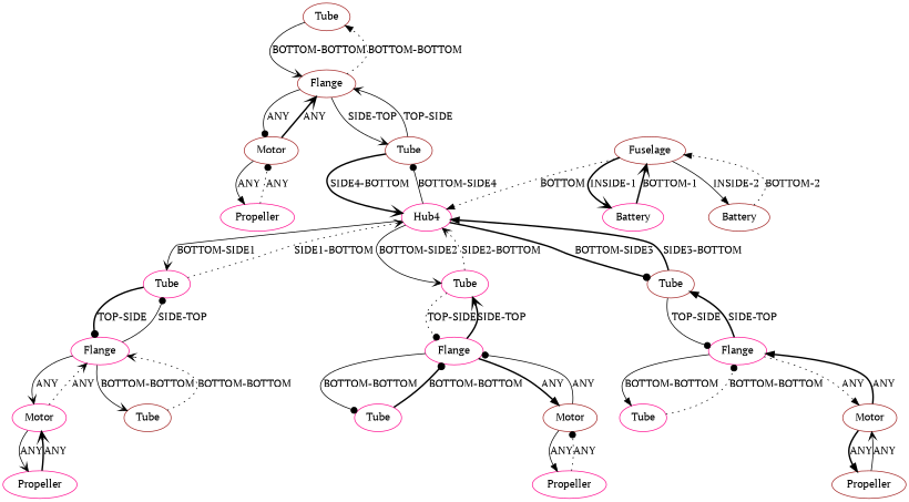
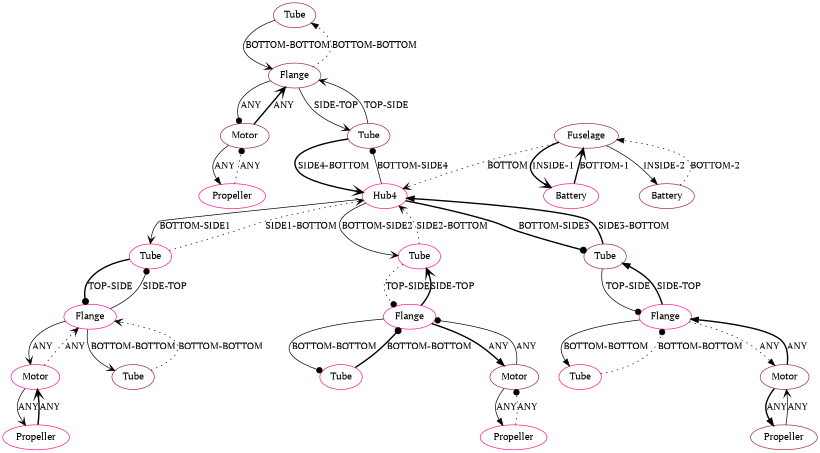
  digraph {
    fontname="PT Serif"
    node [color=deeppink fontname="PT Serif"]
    edge [arrowhead=vee fontname="PT Serif" style=solid]
    n1 [color=brown instance=Tube_instance_1 label=Tube]
    n2 [color=brown instance=Flange_instance_2 label=Flange]
    n3 [color=brown instance=Motor_instance_2 label=Motor]
    n4 [color=brown instance=Tube_instance_7 label=Tube]
    n5 [instance=Motor_instance_1 label=Motor]
    n6 [instance=Propeller_instance_2 label=Propeller]
    n7 [instance=Flange_instance_4 label=Flange]
    n8 [instance=Tube_instance_2 label=Tube]
    n9 [color=brown instance=Tube_instance_4 label=Tube]
    n10 [instance=Hub4_instance_1 label=Hub4]
    n11 [instance=Tube_instance_6 label=Tube]
    n12 [color=brown instance=Tube_instance_8 label=Tube]
    n13 [instance=Tube_instance_3 label=Tube]
    n14 [instance=Flange_instance_3 label=Flange]
    n15 [color=brown instance=Motor_instance_4 label=Motor]
    n16 [instance=Propeller_instance_1 label=Propeller]
    n17 [instance=Battery_instance_1 label=Battery]
    n18 [color=brown instance=Fuselage_instance_1 label=Fuselage]
    n19 [color=brown instance=Battery_instance_2 label=Battery]
    n20 [instance=Flange_instance_1 label=Flange]
    n21 [instance=Tube_instance_5 label=Tube]
    n22 [color=brown instance=Motor_instance_3 label=Motor]
    n23 [instance=Propeller_instance_4 label=Propeller]
    n24 [color=brown instance=Propeller_instance_3 label=Propeller]
    n1 -> n2 [label="BOTTOM-BOTTOM"]
    n2 -> n1 [arrowhead=normal label="BOTTOM-BOTTOM" style=dotted]
    n2 -> n3 [arrowhead=dot label=ANY]
    n2 -> n4 [label="SIDE-TOP"]
    n3 -> n2 [label=ANY style=bold]
    n3 -> n16 [arrowhead=normal label=ANY]
    n4 -> n2 [label="TOP-SIDE"]
    n4 -> n10 [label="SIDE4-BOTTOM" style=bold]
    n5 -> n6 [label=ANY]
    n5 -> n7 [label=ANY style=dotted]
    n6 -> n5 [label=ANY style=bold]
    n7 -> n5 [label=ANY]
    n7 -> n8 [arrowhead=dot label="SIDE-TOP"]
    n7 -> n9 [label="BOTTOM-BOTTOM"]
    n8 -> n7 [arrowhead=dot label="TOP-SIDE" style=bold]
    n8 -> n10 [label="SIDE1-BOTTOM" style=dotted]
    n9 -> n7 [label="BOTTOM-BOTTOM" style=dotted]
    n10 -> n4 [arrowhead=dot label="BOTTOM-SIDE4"]
    n10 -> n8 [label="BOTTOM-SIDE1"]
    n10 -> n11 [label="BOTTOM-SIDE2"]
    n10 -> n12 [arrowhead=dot label="BOTTOM-SIDE3" style=bold]
    n11 -> n10 [label="SIDE2-BOTTOM" style=dotted]
    n11 -> n20 [arrowhead=dot label="TOP-SIDE" style=dotted]
    n12 -> n10 [arrowhead=normal label="SIDE3-BOTTOM" style=bold]
    n12 -> n14 [arrowhead=dot label="TOP-SIDE"]
    n13 -> n14 [arrowhead=dot label="BOTTOM-BOTTOM" style=dotted]
    n14 -> n12 [arrowhead=normal label="SIDE-TOP" style=bold]
    n14 -> n13 [arrowhead=normal label="BOTTOM-BOTTOM"]
    n14 -> n15 [arrowhead=normal label=ANY style=dotted]
    n15 -> n14 [arrowhead=normal label=ANY style=bold]
    n15 -> n24 [arrowhead=normal label=ANY style=bold]
    n16 -> n3 [arrowhead=dot label=ANY style=dotted]
    n17 -> n18 [label="BOTTOM-1" style=bold]
-   n18 -> n10 [arrowhead=normal label=BOTTOM style=dotted]
+   n18 -> n10 [label=BOTTOM style=dotted]
    n18 -> n17 [label="INSIDE-1" style=bold]
    n18 -> n19 [arrowhead=normal label="INSIDE-2"]
    n19 -> n18 [arrowhead=normal label="BOTTOM-2" style=dotted]
    n20 -> n11 [label="SIDE-TOP" style=bold]
    n20 -> n21 [arrowhead=dot label="BOTTOM-BOTTOM"]
    n20 -> n22 [arrowhead=normal label=ANY style=bold]
    n21 -> n20 [arrowhead=dot label="BOTTOM-BOTTOM" style=bold]
    n22 -> n20 [arrowhead=dot label=ANY]
    n22 -> n23 [arrowhead=normal label=ANY]
    n23 -> n22 [arrowhead=dot label=ANY style=dotted]
    n24 -> n15 [label=ANY]
  }
